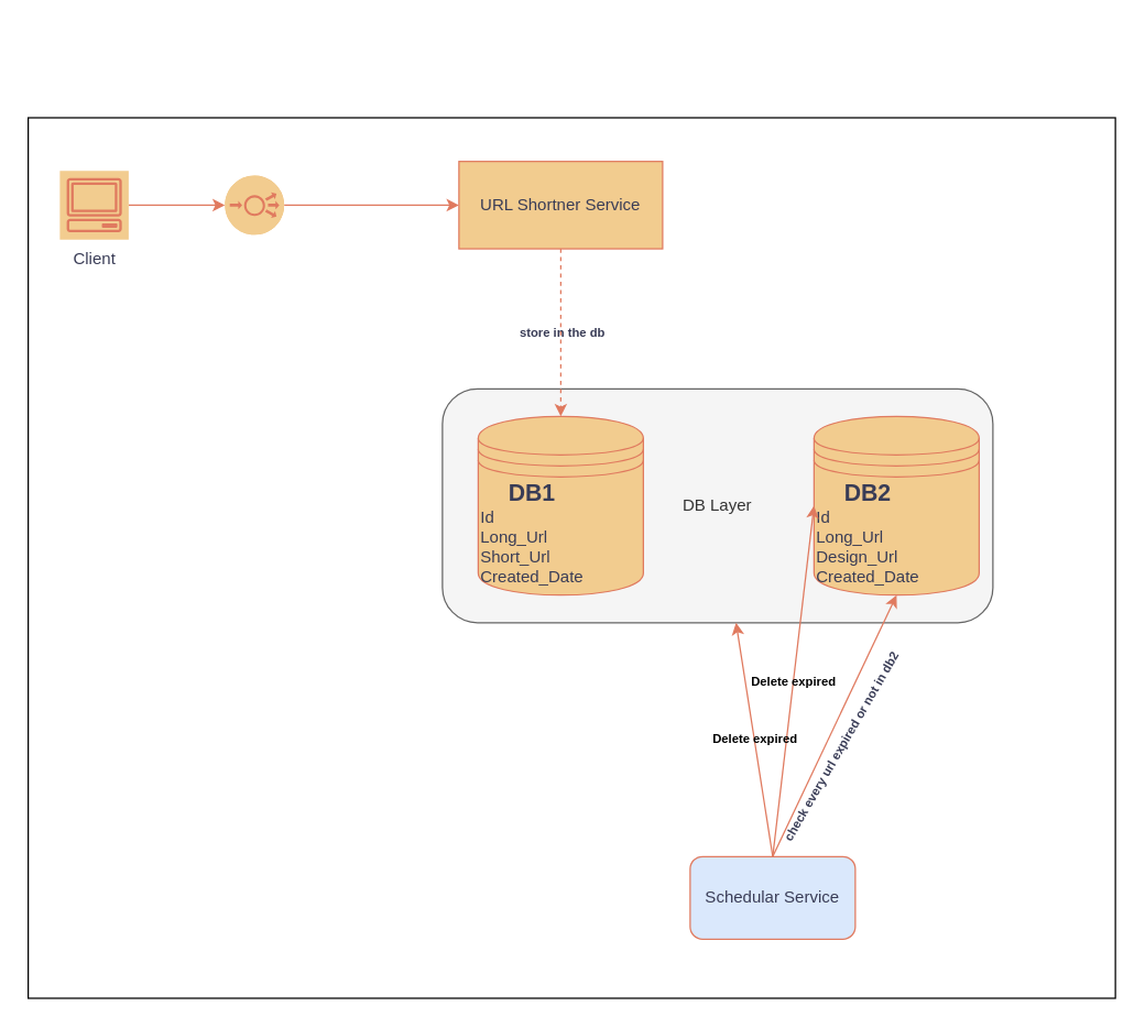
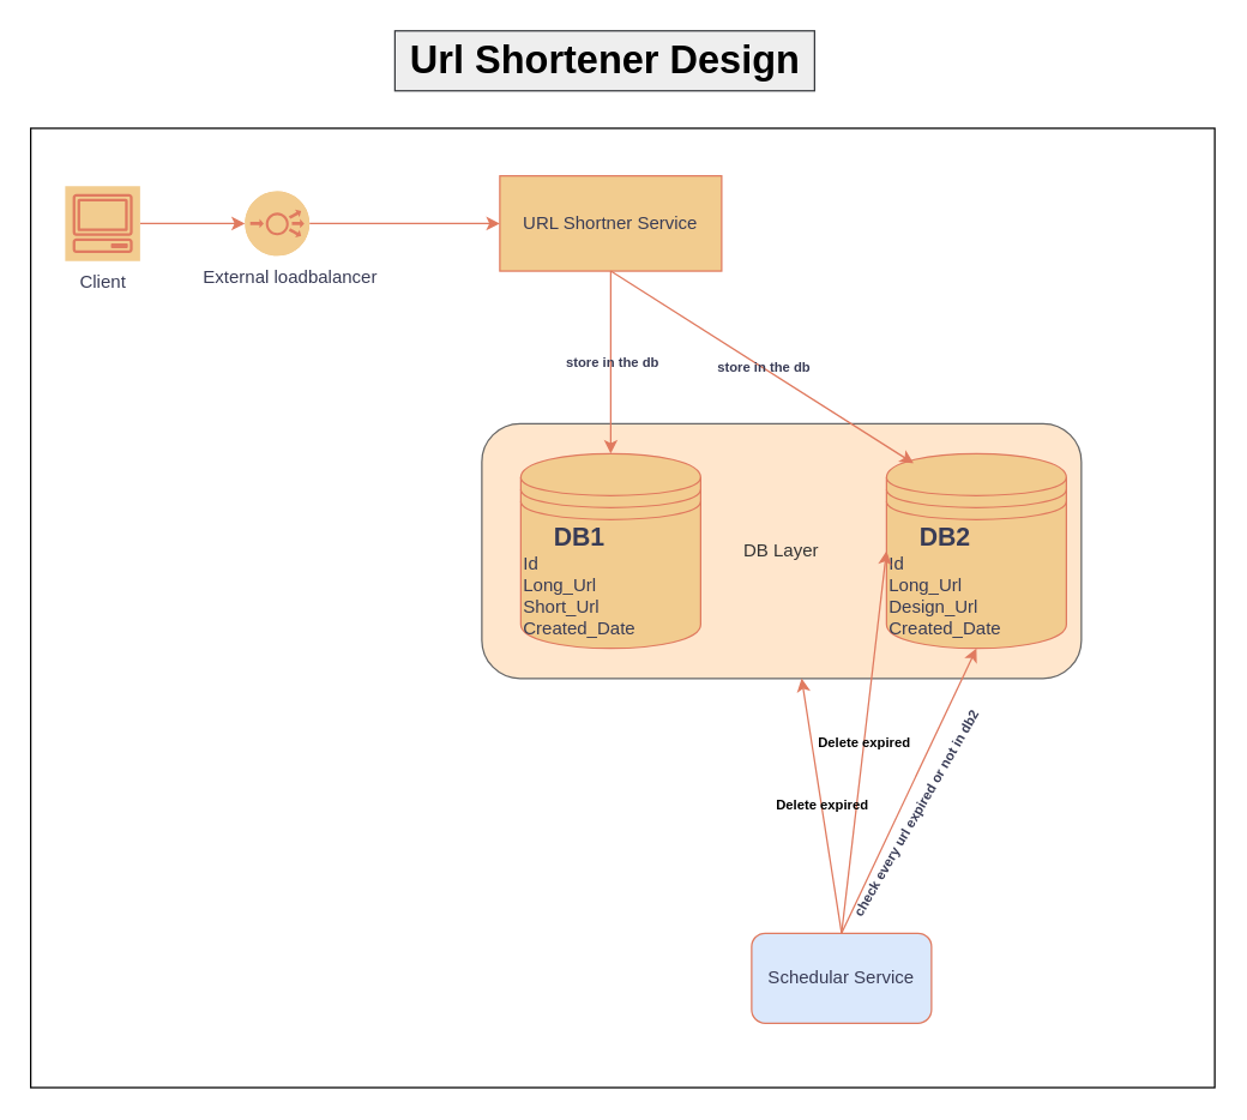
  <mxCell id="0" />
  <mxCell id="1" parent="0" />
  <mxCell id="2" value="" style="rounded=0;whiteSpace=wrap;html=1;" vertex="1" parent="1"><mxGeometry x="20" y="85" width="790" height="640" as="geometry" /></mxCell>
- <mxCell id="3" value="DB Layer" style="rounded=1;whiteSpace=wrap;html=1;fillColor=#f5f5f5;strokeColor=#666666;fontColor=#333333;" vertex="1" parent="1"><mxGeometry x="321" y="282" width="400" height="170" as="geometry" /></mxCell>
+ <mxCell id="3" value="DB Layer" style="rounded=1;whiteSpace=wrap;html=1;fillColor=#ffe6cc;strokeColor=#666666;fontColor=#333333;" vertex="1" parent="1"><mxGeometry x="321" y="282" width="400" height="170" as="geometry" /></mxCell>
  <mxCell id="4" value="" style="edgeStyle=orthogonalEdgeStyle;rounded=0;orthogonalLoop=1;jettySize=auto;html=1;fontSize=17;labelBackgroundColor=none;fontColor=default;strokeColor=#E07A5F;" parent="1" source="5" target="7" edge="1"><mxGeometry relative="1" as="geometry" /></mxCell>
  <mxCell id="5" value="Client" style="sketch=0;outlineConnect=0;dashed=0;verticalLabelPosition=bottom;verticalAlign=top;align=center;html=1;fontSize=12;fontStyle=0;aspect=fixed;shape=mxgraph.aws4.resourceIcon;resIcon=mxgraph.aws4.client;labelBackgroundColor=none;fillColor=#F2CC8F;strokeColor=#E07A5F;fontColor=#393C56;" parent="1" vertex="1"><mxGeometry x="43" y="123.5" width="50" height="50" as="geometry" /></mxCell>
  <mxCell id="6" value="" style="edgeStyle=orthogonalEdgeStyle;rounded=0;orthogonalLoop=1;jettySize=auto;html=1;fontSize=17;entryX=0;entryY=0.5;entryDx=0;entryDy=0;labelBackgroundColor=none;fontColor=default;strokeColor=#E07A5F;" parent="1" source="7" target="9" edge="1"><mxGeometry relative="1" as="geometry"><mxPoint x="247.5" y="140" as="targetPoint" /></mxGeometry></mxCell>
  <mxCell id="7" value="" style="verticalLabelPosition=bottom;sketch=0;html=1;verticalAlign=top;align=center;points=[[0.145,0.145,0],[0.5,0,0],[0.855,0.145,0],[1,0.5,0],[0.855,0.855,0],[0.5,1,0],[0.145,0.855,0],[0,0.5,0]];pointerEvents=1;shape=mxgraph.cisco_safe.compositeIcon;bgIcon=ellipse;resIcon=mxgraph.cisco_safe.capability.load_balancer;labelBackgroundColor=none;fillColor=#F2CC8F;strokeColor=#E07A5F;fontColor=#393C56;" parent="1" vertex="1"><mxGeometry x="163" y="127" width="43" height="43" as="geometry" /></mxCell>
  <mxCell id="8" value="&lt;div style=&quot;text-align: center;&quot;&gt;&lt;b style=&quot;background-color: initial;&quot;&gt;&lt;font style=&quot;font-size: 17px;&quot;&gt;DB1&lt;/font&gt;&lt;/b&gt;&lt;/div&gt;Id&lt;br style=&quot;border-color: var(--border-color);&quot;&gt;&lt;span style=&quot;&quot;&gt;Long_Url&lt;/span&gt;&lt;br style=&quot;border-color: var(--border-color);&quot;&gt;&lt;span style=&quot;&quot;&gt;Short_Url&lt;/span&gt;&lt;br style=&quot;border-color: var(--border-color);&quot;&gt;&lt;span style=&quot;&quot;&gt;Created_Date&lt;/span&gt;" style="shape=datastore;whiteSpace=wrap;html=1;align=left;labelBackgroundColor=none;fillColor=#F2CC8F;strokeColor=#E07A5F;fontColor=#393C56;" parent="1" vertex="1"><mxGeometry x="347" y="302" width="120" height="130" as="geometry" /></mxCell>
  <mxCell id="9" value="URL Shortner Service" style="whiteSpace=wrap;html=1;labelBackgroundColor=none;fillColor=#F2CC8F;strokeColor=#E07A5F;fontColor=#393C56;rounded=0;" parent="1" vertex="1"><mxGeometry x="333" y="116.75" width="148" height="63.5" as="geometry" /></mxCell>
  <mxCell id="10" value="&lt;div style=&quot;text-align: center;&quot;&gt;&lt;b style=&quot;background-color: initial;&quot;&gt;&lt;font style=&quot;font-size: 17px;&quot;&gt;DB2&lt;/font&gt;&lt;/b&gt;&lt;/div&gt;Id&lt;br style=&quot;border-color: var(--border-color);&quot;&gt;&lt;span style=&quot;&quot;&gt;Long_Url&lt;/span&gt;&lt;br style=&quot;border-color: var(--border-color);&quot;&gt;&lt;span style=&quot;&quot;&gt;Design_Url&lt;/span&gt;&lt;br style=&quot;border-color: var(--border-color);&quot;&gt;&lt;span style=&quot;&quot;&gt;Created_Date&lt;/span&gt;" style="shape=datastore;whiteSpace=wrap;html=1;align=left;labelBackgroundColor=none;fillColor=#F2CC8F;strokeColor=#E07A5F;fontColor=#393C56;" parent="1" vertex="1"><mxGeometry x="591" y="302" width="120" height="130" as="geometry" /></mxCell>
  <mxCell id="11" value="Schedular Service" style="rounded=1;whiteSpace=wrap;html=1;labelBackgroundColor=none;fillColor=#dae8fc;strokeColor=#E07A5F;fontColor=#393C56;" parent="1" vertex="1"><mxGeometry x="501" y="622" width="120" height="60" as="geometry" /></mxCell>
- <mxCell id="12" value="" style="endArrow=classic;html=1;rounded=0;fontSize=9;exitX=0.5;exitY=1;exitDx=0;exitDy=0;labelBackgroundColor=none;fontColor=default;strokeColor=#E07A5F;dashed=1;" parent="1" source="9" target="8" edge="1"><mxGeometry relative="1" as="geometry"><mxPoint x="588" y="280" as="sourcePoint" /><mxPoint x="463" y="260" as="targetPoint" /></mxGeometry></mxCell>
+ <mxCell id="12" value="" style="endArrow=classic;html=1;rounded=0;fontSize=9;exitX=0.5;exitY=1;exitDx=0;exitDy=0;labelBackgroundColor=none;fontColor=default;strokeColor=#E07A5F;" parent="1" source="9" target="8" edge="1"><mxGeometry relative="1" as="geometry"><mxPoint x="588" y="280" as="sourcePoint" /><mxPoint x="463" y="260" as="targetPoint" /></mxGeometry></mxCell>
  <mxCell id="13" value="store in the db" style="edgeLabel;resizable=0;html=1;align=center;verticalAlign=middle;fontSize=9;labelBackgroundColor=none;fontColor=#393C56;fontStyle=1" parent="12" connectable="0" vertex="1"><mxGeometry relative="1" as="geometry" /></mxCell>
+ <mxCell id="14" value="" style="endArrow=classic;html=1;rounded=0;fontSize=9;entryX=0.15;entryY=0.05;entryDx=0;entryDy=0;entryPerimeter=0;exitX=0.5;exitY=1;exitDx=0;exitDy=0;labelBackgroundColor=none;fontColor=default;strokeColor=#E07A5F;" parent="1" source="9" target="10" edge="1"><mxGeometry relative="1" as="geometry"><mxPoint x="393" y="80" as="sourcePoint" /><mxPoint x="444.6" y="300" as="targetPoint" /></mxGeometry></mxCell>
+ <mxCell id="15" value="store in the db" style="edgeLabel;resizable=0;html=1;align=center;verticalAlign=middle;fontSize=9;labelBackgroundColor=none;fontColor=#393C56;fontStyle=1" parent="14" connectable="0" vertex="1"><mxGeometry relative="1" as="geometry" /></mxCell>
  <mxCell id="16" value="" style="endArrow=classic;html=1;rounded=0;fontSize=9;exitX=0.5;exitY=0;exitDx=0;exitDy=0;entryX=0.5;entryY=1;entryDx=0;entryDy=0;labelBackgroundColor=none;fontColor=default;strokeColor=#E07A5F;" parent="1" source="11" target="10" edge="1"><mxGeometry relative="1" as="geometry"><mxPoint x="523" y="550" as="sourcePoint" /><mxPoint x="623" y="550" as="targetPoint" /></mxGeometry></mxCell>
  <mxCell id="17" value="check every url expired or not in db2&amp;nbsp;" style="edgeLabel;resizable=0;html=1;align=center;verticalAlign=middle;fontSize=9;labelBackgroundColor=none;fontColor=#393C56;fontStyle=1;rotation=-60;" parent="16" connectable="0" vertex="1"><mxGeometry relative="1" as="geometry"><mxPoint x="5" y="15" as="offset" /></mxGeometry></mxCell>
  <mxCell id="18" value="Delete expired" style="endArrow=classic;html=1;rounded=0;fontSize=9;entryX=0;entryY=0.5;entryDx=0;entryDy=0;labelBackgroundColor=none;fontColor=default;strokeColor=#E07A5F;fontStyle=1;exitX=0.5;exitY=0;exitDx=0;exitDy=0;" parent="1" source="11" target="10" edge="1"><mxGeometry relative="1" as="geometry"><mxPoint x="553" y="660" as="sourcePoint" /><mxPoint x="573" y="590" as="targetPoint" /></mxGeometry></mxCell>
  <mxCell id="19" value="Delete expired" style="endArrow=classic;html=1;rounded=0;fontSize=9;exitX=0.5;exitY=0;exitDx=0;exitDy=0;labelBackgroundColor=none;fontColor=default;strokeColor=#E07A5F;fontStyle=1;" parent="1" source="11" target="3" edge="1"><mxGeometry relative="1" as="geometry"><mxPoint x="493" y="660" as="sourcePoint" /><mxPoint x="583" y="455" as="targetPoint" /></mxGeometry></mxCell>
+ <mxCell id="20" value="Url Shortener Design" style="text;html=1;align=center;verticalAlign=middle;resizable=0;points=[];autosize=1;fillColor=#eeeeee;fontSize=26;fontStyle=1;fontFamily=Arial;fontSource=https%3A%2F%2Ffonts.googleapis.com%2Fcss%3Ffamily%3DArial;labelBackgroundColor=none;strokeColor=#36393d;" parent="1" vertex="1"><mxGeometry x="263" y="20" width="280" height="40" as="geometry" /></mxCell>
+ <mxCell id="21" value="External loadbalancer" style="text;html=1;align=center;verticalAlign=middle;resizable=0;points=[];autosize=1;strokeColor=none;fillColor=none;fontColor=#393C56;" parent="1" vertex="1"><mxGeometry x="123" y="170" width="140" height="30" as="geometry" /></mxCell>
